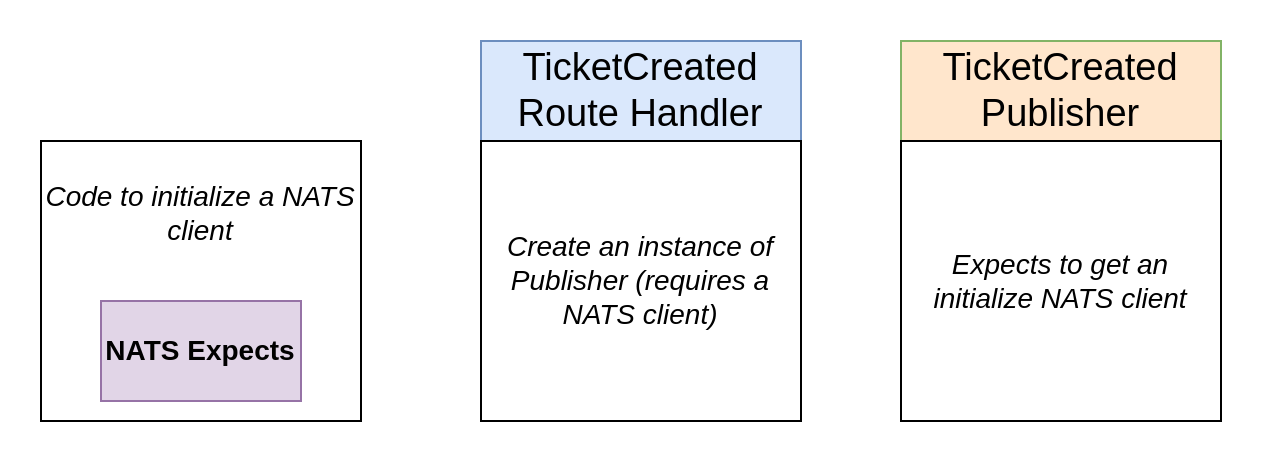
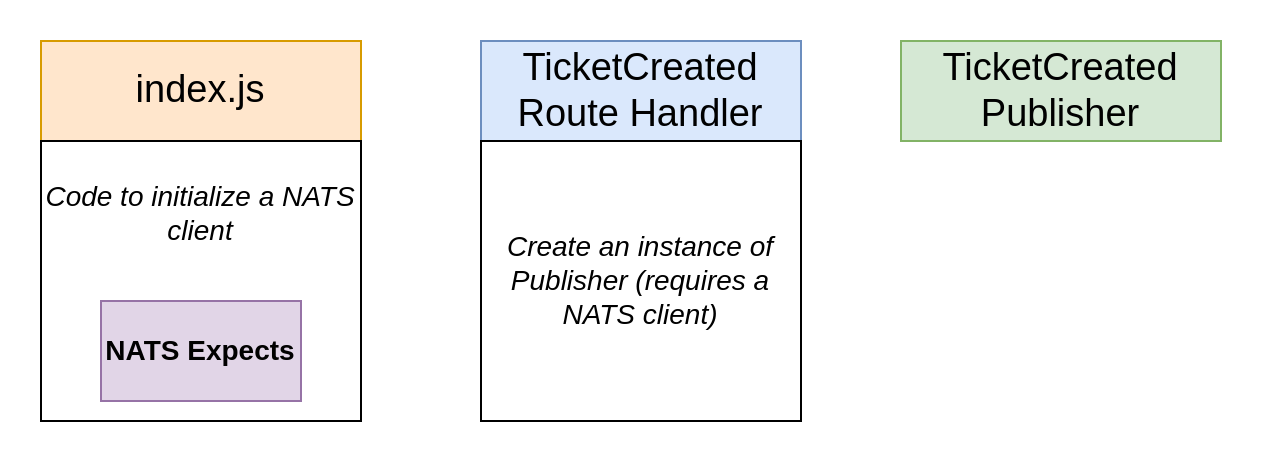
  <mxCell id="0" />
  <mxCell id="1" parent="0" />
- <mxCell id="3" value="TicketCreated Publisher" style="rounded=0;whiteSpace=wrap;html=1;fontStyle=0;fontSize=19;fillColor=#ffe6cc;strokeColor=#82b366;" vertex="1" parent="1"><mxGeometry x="450" y="20" width="160" height="50" as="geometry" /></mxCell>
- <mxCell id="4" value="&lt;i style=&quot;font-size: 14px;&quot;&gt;Expects to get an initialize NATS client&lt;/i&gt;" style="rounded=0;whiteSpace=wrap;html=1;fontStyle=0;fontSize=14;" vertex="1" parent="1"><mxGeometry x="450" y="70" width="160" height="140" as="geometry" /></mxCell>
+ <mxCell id="2" value="index.js" style="rounded=0;whiteSpace=wrap;html=1;fontStyle=0;fontSize=19;fillColor=#ffe6cc;strokeColor=#d79b00;" vertex="1" parent="1"><mxGeometry x="20" y="20" width="160" height="50" as="geometry" /></mxCell>
+ <mxCell id="3" value="TicketCreated Publisher" style="rounded=0;whiteSpace=wrap;html=1;fontStyle=0;fontSize=19;fillColor=#d5e8d4;strokeColor=#82b366;" vertex="1" parent="1"><mxGeometry x="450" y="20" width="160" height="50" as="geometry" /></mxCell>
  <mxCell id="5" value="TicketCreated Route Handler" style="rounded=0;whiteSpace=wrap;html=1;fontStyle=0;fontSize=19;fillColor=#dae8fc;strokeColor=#6c8ebf;" vertex="1" parent="1"><mxGeometry x="240" y="20" width="160" height="50" as="geometry" /></mxCell>
  <mxCell id="6" value="&lt;i style=&quot;font-size: 14px;&quot;&gt;Create an instance of Publisher (requires a NATS client)&lt;/i&gt;" style="rounded=0;whiteSpace=wrap;html=1;fontStyle=0;fontSize=14;" vertex="1" parent="1"><mxGeometry x="240" y="70" width="160" height="140" as="geometry" /></mxCell>
  <mxCell id="7" value="&lt;i style=&quot;font-size: 14px&quot;&gt;Code to initialize a NATS client&lt;br&gt;&lt;br&gt;&lt;br&gt;&lt;br&gt;&lt;br&gt;&lt;/i&gt;" style="rounded=0;whiteSpace=wrap;html=1;fontStyle=0;fontSize=14;" vertex="1" parent="1"><mxGeometry x="20" y="70" width="160" height="140" as="geometry" /></mxCell>
  <mxCell id="8" value="NATS Expects" style="rounded=0;whiteSpace=wrap;html=1;fontSize=14;fillColor=#e1d5e7;strokeColor=#9673a6;fontStyle=1" vertex="1" parent="1"><mxGeometry x="50" y="150" width="100" height="50" as="geometry" /></mxCell>
